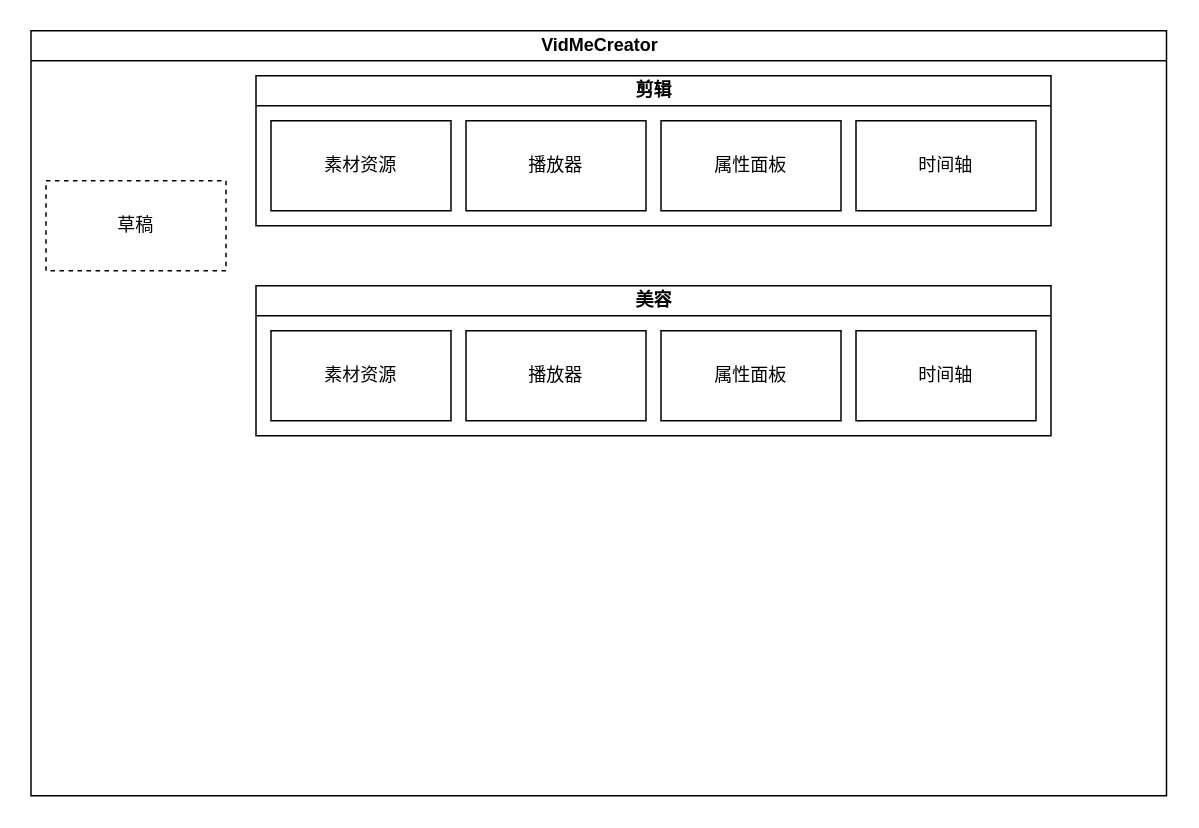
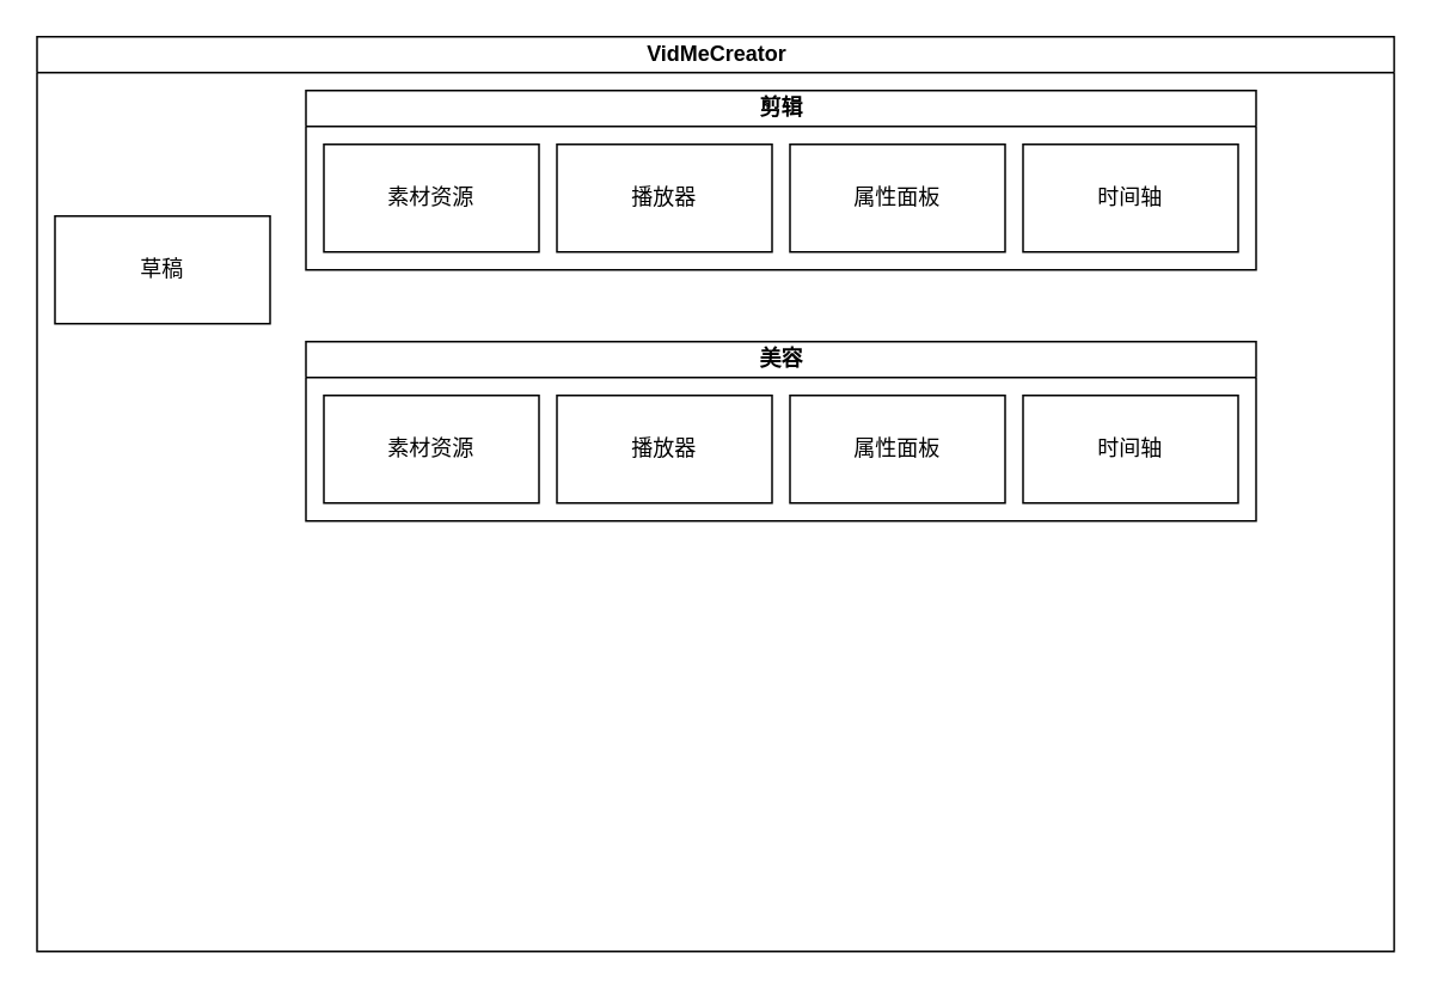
  <mxCell id="0" />
  <mxCell id="1" parent="0" />
  <mxCell id="2" value="VidMeCreator" style="swimlane;html=1;startSize=20;horizontal=1;containerType=tree;glass=0;" parent="1" vertex="1"><mxGeometry x="20" y="20" width="757" height="510" as="geometry" /></mxCell>
- <mxCell id="3" value="草稿" style="rounded=0;whiteSpace=wrap;html=1;dashed=1;" vertex="1" parent="2"><mxGeometry x="10" y="100" width="120" height="60" as="geometry" /></mxCell>
+ <mxCell id="3" value="草稿" style="rounded=0;whiteSpace=wrap;html=1;" vertex="1" parent="2"><mxGeometry x="10" y="100" width="120" height="60" as="geometry" /></mxCell>
  <mxCell id="4" value="剪辑" style="swimlane;html=1;startSize=20;horizontal=1;containerType=tree;glass=0;" vertex="1" parent="2"><mxGeometry x="150" y="30" width="530" height="100" as="geometry" /></mxCell>
  <mxCell id="5" value="素材资源&lt;br&gt;" style="rounded=0;whiteSpace=wrap;html=1;movable=1;resizable=1;rotatable=1;deletable=1;editable=1;locked=0;connectable=1;" vertex="1" parent="4"><mxGeometry x="10" y="30" width="120" height="60" as="geometry" /></mxCell>
  <mxCell id="6" value="属性面板" style="rounded=0;whiteSpace=wrap;html=1;" vertex="1" parent="4"><mxGeometry x="270" y="30" width="120" height="60" as="geometry" /></mxCell>
  <mxCell id="7" value="播放器" style="rounded=0;whiteSpace=wrap;html=1;" vertex="1" parent="4"><mxGeometry x="140" y="30" width="120" height="60" as="geometry" /></mxCell>
  <mxCell id="8" value="时间轴" style="rounded=0;whiteSpace=wrap;html=1;" vertex="1" parent="4"><mxGeometry x="400" y="30" width="120" height="60" as="geometry" /></mxCell>
  <mxCell id="9" value="美容" style="swimlane;html=1;startSize=20;horizontal=1;containerType=tree;glass=0;" vertex="1" parent="2"><mxGeometry x="150" y="170" width="530" height="100" as="geometry" /></mxCell>
  <mxCell id="10" value="素材资源&lt;br&gt;" style="rounded=0;whiteSpace=wrap;html=1;movable=1;resizable=1;rotatable=1;deletable=1;editable=1;locked=0;connectable=1;" vertex="1" parent="9"><mxGeometry x="10" y="30" width="120" height="60" as="geometry" /></mxCell>
  <mxCell id="11" value="属性面板" style="rounded=0;whiteSpace=wrap;html=1;" vertex="1" parent="9"><mxGeometry x="270" y="30" width="120" height="60" as="geometry" /></mxCell>
  <mxCell id="12" value="播放器" style="rounded=0;whiteSpace=wrap;html=1;" vertex="1" parent="9"><mxGeometry x="140" y="30" width="120" height="60" as="geometry" /></mxCell>
  <mxCell id="13" value="时间轴" style="rounded=0;whiteSpace=wrap;html=1;" vertex="1" parent="9"><mxGeometry x="400" y="30" width="120" height="60" as="geometry" /></mxCell>
